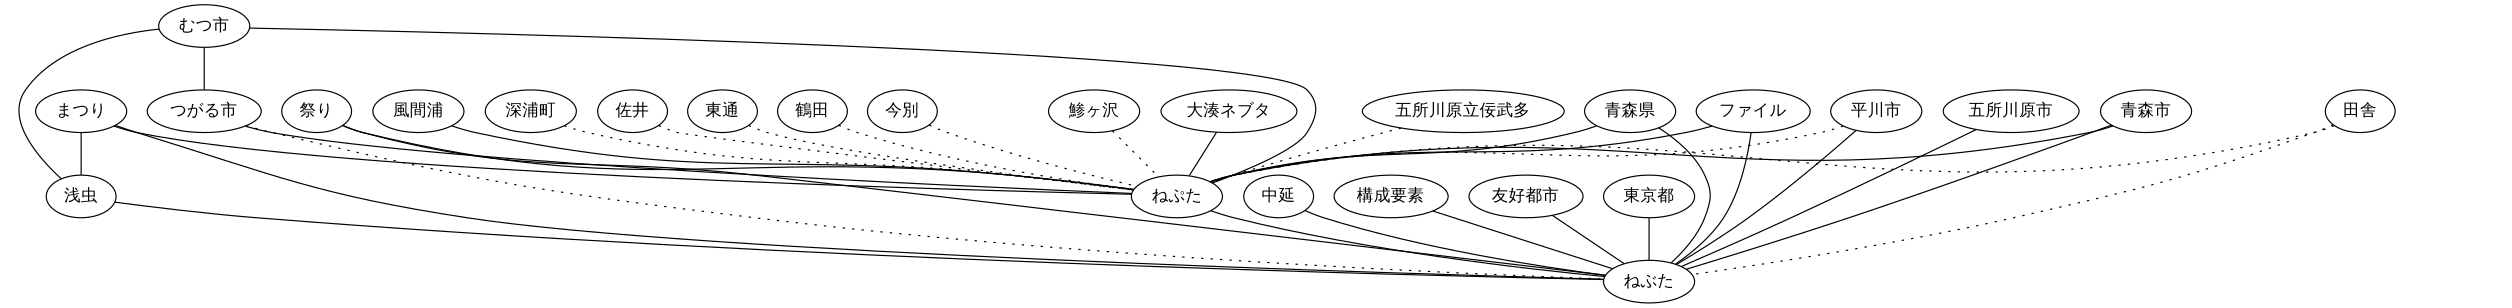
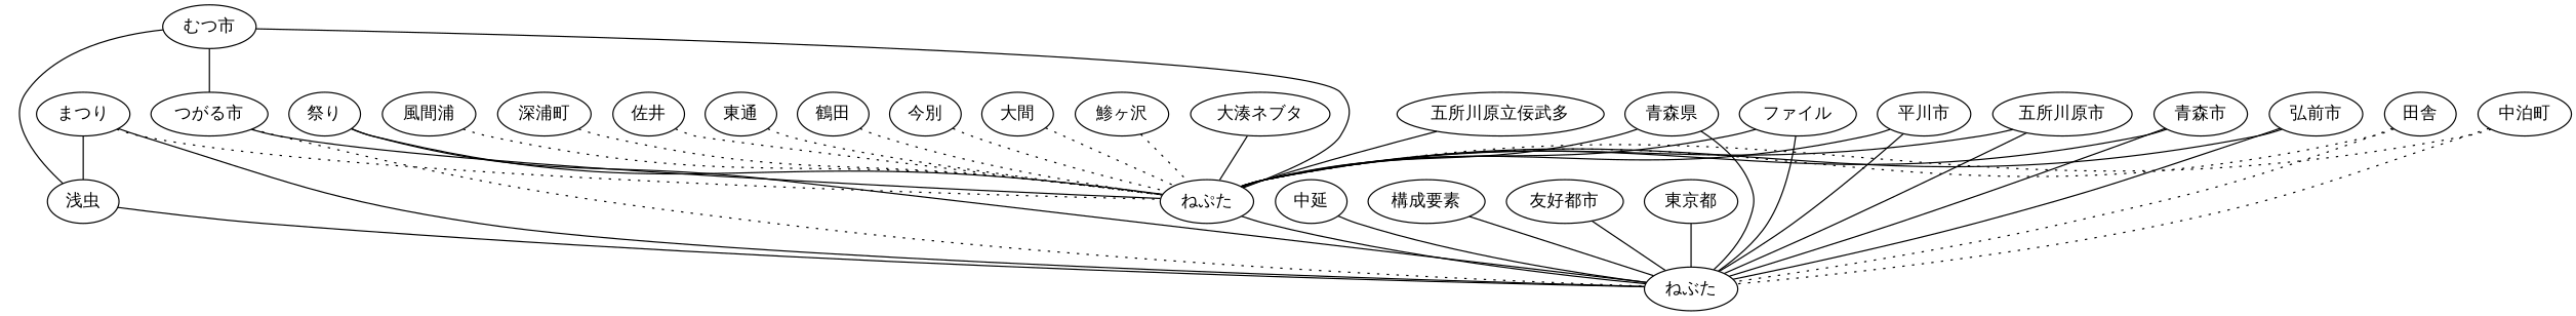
  graph {
    "大湊ネブタ"
    "ねぷた"
    "ねぶた"
    "五所川原立佞武多"
    "祭り"
    "むつ市"
    "つがる市"
    "浅虫"
    "中延"
    "構成要素"
    "友好都市"
    "まつり"
    "東京都"
    "青森県"
    "ファイル"
    "平川市"
    "五所川原市"
    "青森市"
+   "弘前市"
    "田舎"
+   "中泊町"
    "風間浦"
    "深浦町"
    "佐井"
    "東通"
    "鶴田"
    "今別"
+   "大間"
    "鯵ヶ沢"
    "大湊ネブタ" -- "ねぷた"
    "ねぷた" -- "ねぶた"
-   "五所川原立佞武多" -- "ねぷた" [style=dotted]
+   "五所川原立佞武多" -- "ねぷた"
    "祭り" -- "ねぷた"
    "祭り" -- "ねぶた"
    "むつ市" -- "ねぷた"
    "むつ市" -- "つがる市"
    "むつ市" -- "浅虫"
    "つがる市" -- "ねぷた"
    "つがる市" -- "ねぶた" [style=dotted]
    "浅虫" -- "ねぶた"
    "中延" -- "ねぶた"
    "構成要素" -- "ねぶた"
    "友好都市" -- "ねぶた"
-   "まつり" -- "ねぷた"
+   "まつり" -- "ねぷた" [style=dotted]
    "まつり" -- "ねぶた"
    "まつり" -- "浅虫"
    "東京都" -- "ねぶた"
    "青森県" -- "ねぷた"
    "青森県" -- "ねぶた"
    "ファイル" -- "ねぷた"
    "ファイル" -- "ねぶた"
-   "平川市" -- "ねぷた" [style=dotted]
+   "平川市" -- "ねぷた"
    "平川市" -- "ねぶた"
+   "五所川原市" -- "ねぷた"
    "五所川原市" -- "ねぶた"
    "青森市" -- "ねぷた"
    "青森市" -- "ねぶた"
+   "弘前市" -- "ねぷた"
+   "弘前市" -- "ねぶた"
    "田舎" -- "ねぷた" [style=dotted]
    "田舎" -- "ねぶた" [style=dotted]
-   "風間浦" -- "ねぷた" [style=solid]
+   "中泊町" -- "ねぷた" [style=dotted]
+   "中泊町" -- "ねぶた" [style=dotted]
+   "風間浦" -- "ねぷた" [style=dotted]
    "深浦町" -- "ねぷた" [style=dotted]
    "佐井" -- "ねぷた" [style=dotted]
    "東通" -- "ねぷた" [style=dotted]
    "鶴田" -- "ねぷた" [style=dotted]
    "今別" -- "ねぷた" [style=dotted]
+   "大間" -- "ねぷた" [style=dotted]
    "鯵ヶ沢" -- "ねぷた" [style=dotted]
  }
